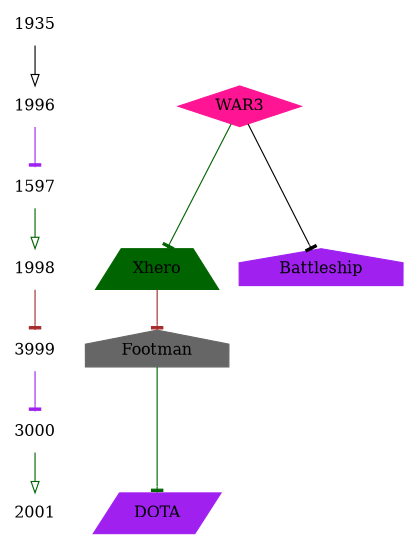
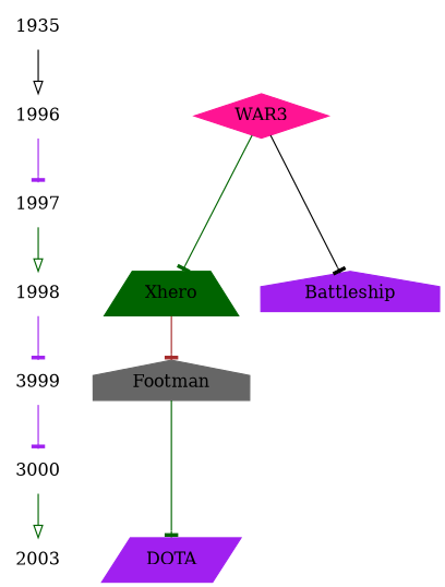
  digraph {
    rankdir=TB
    node [color=purple shape=plaintext]
    edge [arrowhead=tee color=darkgreen]
    n1 [color=darkgreen label=1935]
    1996 [color=deeppink]
-   1997 [label=1597]
+   1997
    1998
    n5 [label=3999]
    n6 [label=3000]
-   2001 [color=gray40]
+   2001 [color=gray40 label=2003]
    WAR3 [color=deeppink shape=diamond style=filled]
    Xhero [color=darkgreen shape=trapezium style=filled]
    Battleship [shape=house style=filled]
    Footman [color=gray40 shape=house style=filled]
    DOTA [shape=parallelogram style=filled]
    subgraph sub_1 {
      n1
      1996
      1997
      1998
      n5
      n6
      2001
    }
    subgraph sub_2 {
      WAR3
      Xhero
      Battleship
      Footman
      DOTA
    }
    subgraph sub_3 {
      rank=same
      1996
      WAR3
    }
    subgraph sub_4 {
      rank=same
      1998
      Xhero
      Battleship
    }
    subgraph sub_5 {
      rank=same
      n5
      Footman
    }
    subgraph sub_6 {
      rank=same
      2001
      DOTA
    }
    n1 -> 1996 [arrowhead=onormal color=black]
    1996 -> 1997 [color=purple]
    1997 -> 1998 [arrowhead=onormal]
-   1998 -> n5 [color=brown]
+   1998 -> n5 [color=purple]
    n5 -> n6 [color=purple]
    n6 -> 2001 [arrowhead=onormal]
    WAR3 -> Xhero
    WAR3 -> Battleship [color=black]
    Xhero -> Footman [color=brown]
    Footman -> DOTA
  }
